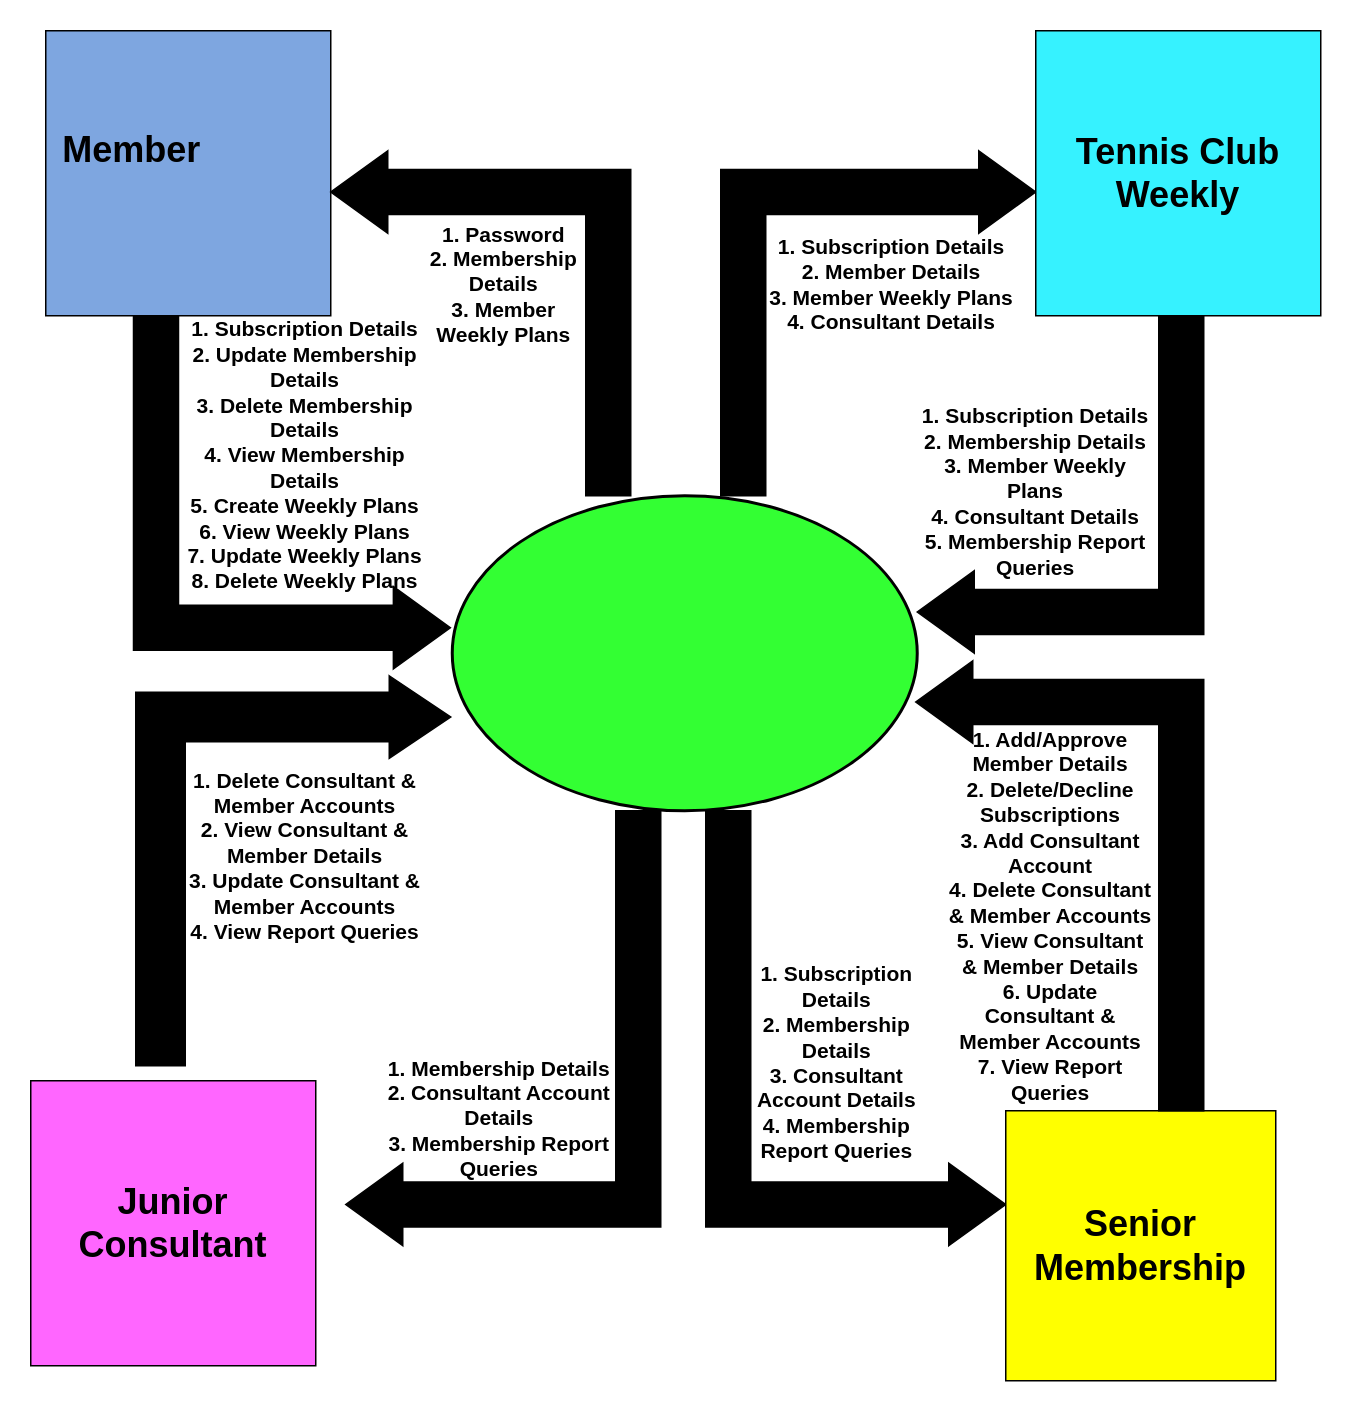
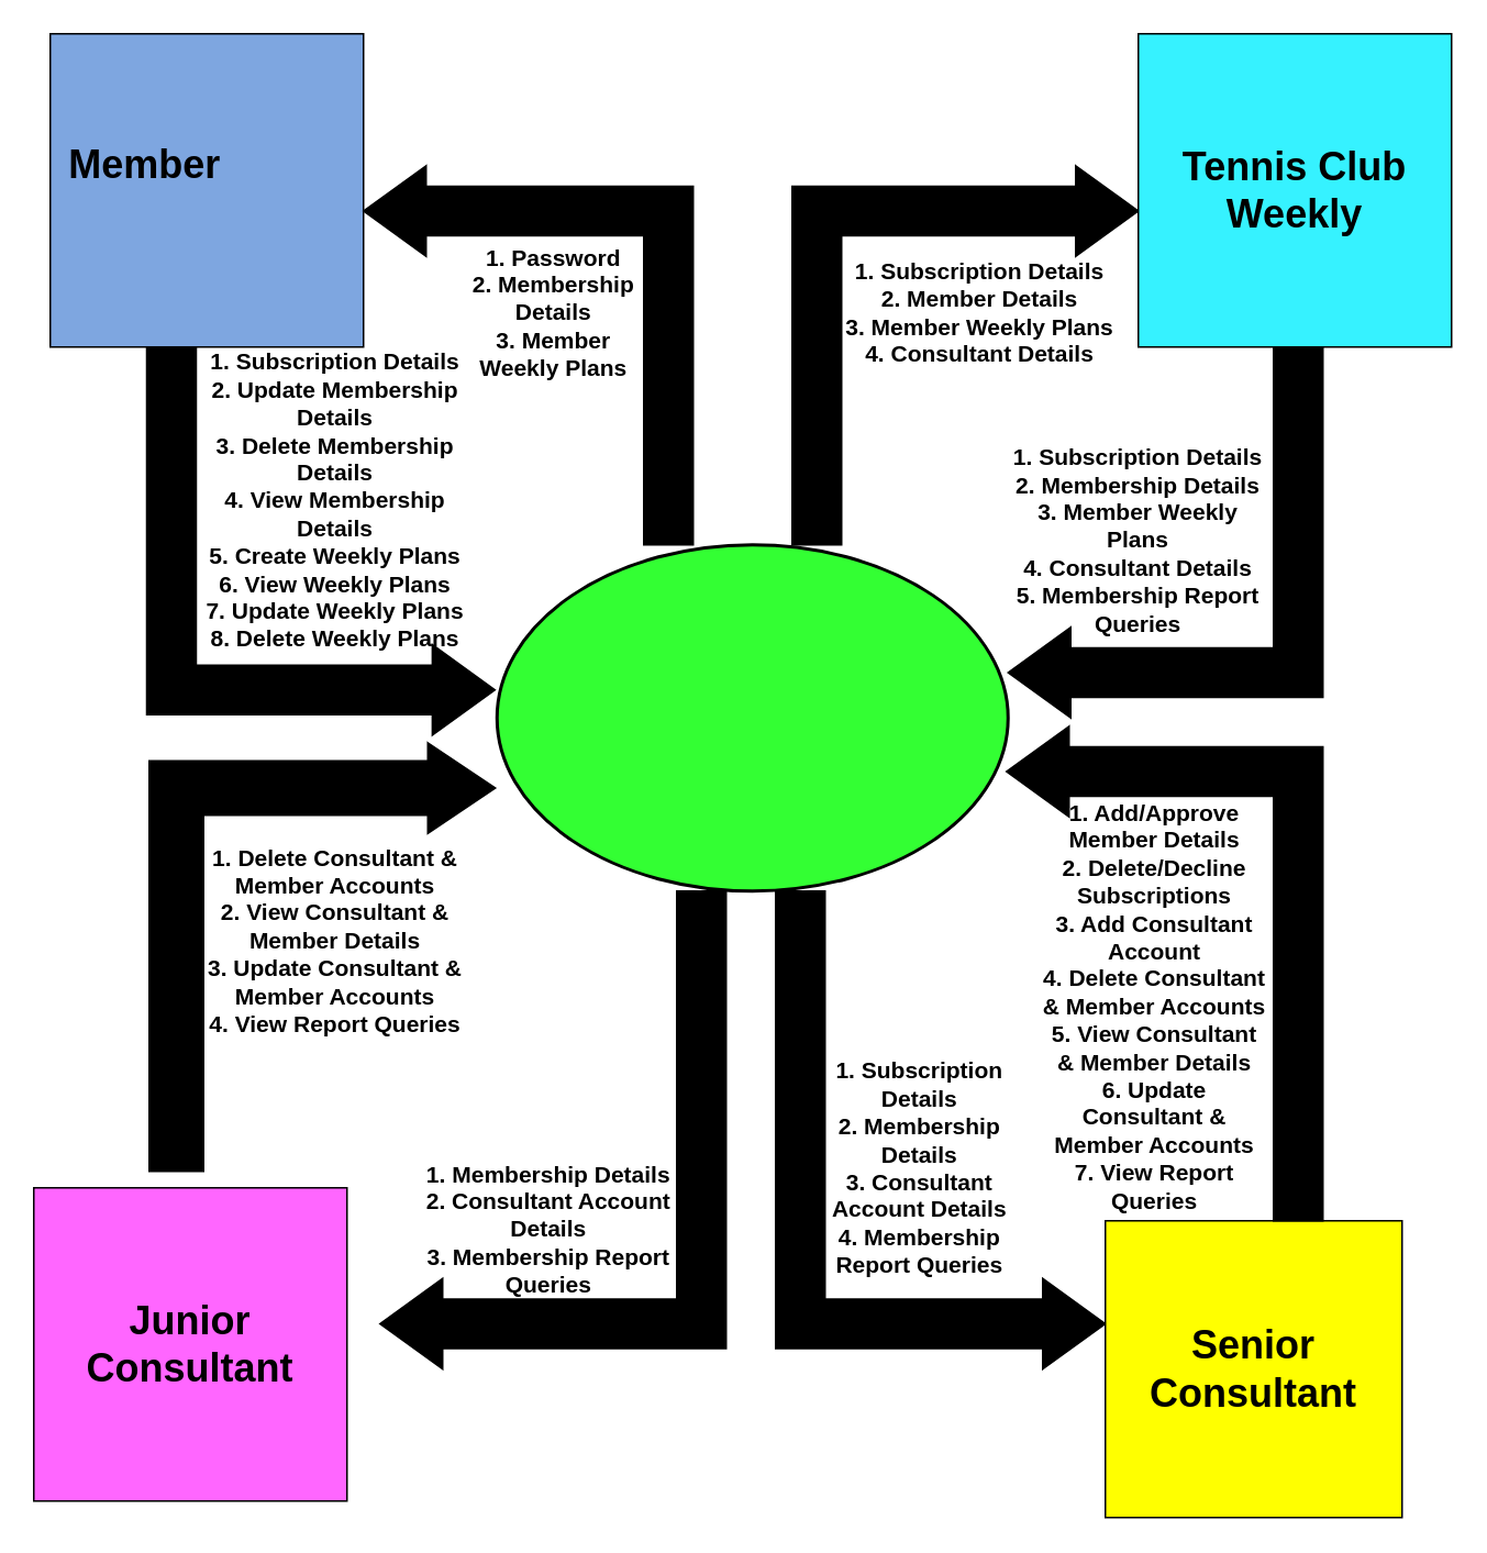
  <mxCell id="0" />
  <mxCell id="1" parent="0" />
  <mxCell id="2" value="" style="verticalLabelPosition=bottom;verticalAlign=top;html=1;strokeWidth=2;shape=mxgraph.flowchart.on-page_reference;fillColor=#33FF33;" parent="1" vertex="1"><mxGeometry x="301" y="330" width="310" height="210" as="geometry" /></mxCell>
  <mxCell id="3" value="" style="html=1;shadow=0;dashed=0;align=center;verticalAlign=middle;shape=mxgraph.arrows2.bendArrow;dy=15;dx=38;notch=0;arrowHead=55;rounded=0;direction=south;rotation=-90;flipH=1;fillColor=#000000;" parent="1" vertex="1"><mxGeometry x="75.62" y="221.37" width="237" height="211.25" as="geometry" /></mxCell>
  <mxCell id="4" value="" style="whiteSpace=wrap;html=1;aspect=fixed;fillColor=#7EA6E0;" parent="1" vertex="1"><mxGeometry x="30" y="20" width="190" height="190" as="geometry" /></mxCell>
  <mxCell id="5" value="" style="html=1;shadow=0;dashed=0;align=center;verticalAlign=middle;shape=mxgraph.arrows2.bendArrow;dy=15;dx=38;notch=0;arrowHead=55;rounded=0;flipV=0;flipH=1;fillColor=#000000;" parent="1" vertex="1"><mxGeometry x="220" y="100" width="200" height="230" as="geometry" /></mxCell>
  <mxCell id="6" value="" style="html=1;shadow=0;dashed=0;align=center;verticalAlign=middle;shape=mxgraph.arrows2.bendArrow;dy=15;dx=38;notch=0;arrowHead=55;rounded=0;fillColor=#000000;" parent="1" vertex="1"><mxGeometry x="480" y="100" width="210" height="230" as="geometry" /></mxCell>
  <mxCell id="7" value="&lt;h1&gt;Tennis Club Weekly&lt;/h1&gt;" style="whiteSpace=wrap;html=1;aspect=fixed;fillColor=#36F2FF;" parent="1" vertex="1"><mxGeometry x="690" y="20" width="190" height="190" as="geometry" /></mxCell>
  <mxCell id="8" value="" style="html=1;shadow=0;dashed=0;align=center;verticalAlign=middle;shape=mxgraph.arrows2.bendArrow;dy=15;dx=38;notch=0;arrowHead=55;rounded=0;flipV=0;rotation=180;flipH=0;fillColor=#000000;" parent="1" vertex="1"><mxGeometry x="611" y="210" width="191" height="225" as="geometry" /></mxCell>
  <mxCell id="9" value="&lt;h1&gt;Junior Consultant&lt;/h1&gt;" style="whiteSpace=wrap;html=1;aspect=fixed;fillColor=#FF66FF;" parent="1" vertex="1"><mxGeometry x="20" y="720" width="190" height="190" as="geometry" /></mxCell>
  <mxCell id="10" value="" style="html=1;shadow=0;dashed=0;align=center;verticalAlign=middle;shape=mxgraph.arrows2.bendArrow;dy=16.5;dx=41;notch=0;arrowHead=55;rounded=0;fillColor=#000000;" parent="1" vertex="1"><mxGeometry x="90" y="450" width="210" height="260" as="geometry" /></mxCell>
  <mxCell id="11" value="" style="html=1;shadow=0;dashed=0;align=center;verticalAlign=middle;shape=mxgraph.arrows2.bendArrow;dy=15;dx=38;notch=0;arrowHead=55;rounded=0;flipH=1;flipV=1;fillColor=#000000;" parent="1" vertex="1"><mxGeometry x="230" y="540" width="210" height="290" as="geometry" /></mxCell>
  <mxCell id="12" value="" style="html=1;shadow=0;dashed=0;align=center;verticalAlign=middle;shape=mxgraph.arrows2.bendArrow;dy=15;dx=38;notch=0;arrowHead=55;rounded=0;flipH=0;flipV=1;fillColor=#000000;" parent="1" vertex="1"><mxGeometry x="470" y="540" width="200" height="290" as="geometry" /></mxCell>
- <mxCell id="13" value="&lt;h1&gt;Senior Membership&lt;/h1&gt;" style="whiteSpace=wrap;html=1;aspect=fixed;fillColor=#FFFF00;" parent="1" vertex="1"><mxGeometry x="670" y="740" width="180" height="180" as="geometry" /></mxCell>
+ <mxCell id="13" value="&lt;h1&gt;Senior Consultant&lt;/h1&gt;" style="whiteSpace=wrap;html=1;aspect=fixed;fillColor=#FFFF00;" parent="1" vertex="1"><mxGeometry x="670" y="740" width="180" height="180" as="geometry" /></mxCell>
  <mxCell id="14" value="" style="html=1;shadow=0;dashed=0;align=center;verticalAlign=middle;shape=mxgraph.arrows2.bendArrow;dy=15;dx=38;notch=0;arrowHead=55;rounded=0;flipH=1;fillColor=#000000;" parent="1" vertex="1"><mxGeometry x="610" y="440" width="192" height="300" as="geometry" /></mxCell>
  <mxCell id="15" value="1. Password&lt;br&gt;2. Membership Details&lt;br&gt;3. Member Weekly Plans" style="text;html=1;strokeColor=none;fillColor=none;align=center;verticalAlign=middle;whiteSpace=wrap;rounded=0;fontSize=14;fontStyle=1" parent="1" vertex="1"><mxGeometry x="277.5" y="179.06" width="115" height="20" as="geometry" /></mxCell>
  <mxCell id="16" value="&lt;h1&gt;Member&lt;/h1&gt;" style="text;html=1;strokeColor=none;fillColor=none;align=center;verticalAlign=middle;whiteSpace=wrap;rounded=0;" parent="1" vertex="1"><mxGeometry x="55" y="90" width="65" height="20" as="geometry" /></mxCell>
  <mxCell id="17" value="&lt;b&gt;1. Subscription Details&lt;br&gt;2. Update Membership Details&lt;br&gt;3. Delete Membership Details&lt;br&gt;4. View Membership Details&lt;br&gt;5. Create Weekly Plans&lt;br&gt;6. View Weekly Plans&lt;br&gt;7. Update Weekly Plans&lt;br&gt;8. Delete Weekly Plans&lt;br&gt;&lt;/b&gt;" style="text;html=1;strokeColor=none;fillColor=none;align=center;verticalAlign=middle;whiteSpace=wrap;rounded=0;fontSize=14;" parent="1" vertex="1"><mxGeometry x="113.75" y="250" width="177.5" height="106" as="geometry" /></mxCell>
  <mxCell id="18" value="1. Subscription Details&lt;br&gt;2. Member Details&lt;br&gt;3. Member Weekly Plans&lt;br&gt;4. Consultant Details" style="text;html=1;strokeColor=none;fillColor=none;align=center;verticalAlign=middle;whiteSpace=wrap;rounded=0;fontSize=14;fontStyle=1" parent="1" vertex="1"><mxGeometry x="510" y="139.06" width="167.5" height="100" as="geometry" /></mxCell>
  <mxCell id="19" value="1. Delete Consultant &amp;amp; Member Accounts&lt;br&gt;2. View Consultant &amp;amp; Member Details&lt;br&gt;3. Update Consultant &amp;amp; Member Accounts&lt;br&gt;4. View Report Queries" style="text;html=1;strokeColor=none;fillColor=none;align=center;verticalAlign=middle;whiteSpace=wrap;rounded=0;fontSize=14;fontStyle=1" parent="1" vertex="1"><mxGeometry x="112.5" y="550" width="180" height="40" as="geometry" /></mxCell>
  <mxCell id="20" value="1. Membership Details&lt;br&gt;2. Consultant Account Details&lt;br&gt;3. Membership Report Queries" style="text;html=1;strokeColor=none;fillColor=none;align=center;verticalAlign=middle;whiteSpace=wrap;rounded=0;fontSize=14;fontStyle=1" parent="1" vertex="1"><mxGeometry x="250" y="720" width="165" height="50" as="geometry" /></mxCell>
  <mxCell id="21" value="1. Subscription Details&lt;br&gt;2. Membership Details&lt;br&gt;3. Consultant Account Details&lt;br&gt;4. Membership Report Queries" style="text;html=1;strokeColor=none;fillColor=none;align=center;verticalAlign=middle;whiteSpace=wrap;rounded=0;fontSize=14;fontStyle=1" parent="1" vertex="1"><mxGeometry x="495" y="680" width="125" height="55" as="geometry" /></mxCell>
  <mxCell id="22" value="1. Add/Approve Member Details&lt;br&gt;2. Delete/Decline Subscriptions&lt;br&gt;3. Add Consultant Account&lt;br&gt;4. Delete Consultant &amp;amp; Member Accounts&lt;br&gt;5. View Consultant &amp;amp; Member Details&lt;br&gt;6. Update Consultant &amp;amp; Member Accounts&lt;br&gt;7. View Report Queries" style="text;html=1;strokeColor=none;fillColor=none;align=center;verticalAlign=middle;whiteSpace=wrap;rounded=0;fontSize=14;fontStyle=1" parent="1" vertex="1"><mxGeometry x="630" y="590" width="140" height="40" as="geometry" /></mxCell>
  <mxCell id="23" value="1. Subscription Details&lt;br&gt;2. Membership Details&lt;br&gt;3. Member Weekly Plans&lt;br&gt;4. Consultant Details&lt;br&gt;5. Membership Report Queries" style="text;html=1;strokeColor=none;fillColor=none;align=center;verticalAlign=middle;whiteSpace=wrap;rounded=0;fontSize=14;fontStyle=1" parent="1" vertex="1"><mxGeometry x="610" y="292" width="160" height="70" as="geometry" /></mxCell>
